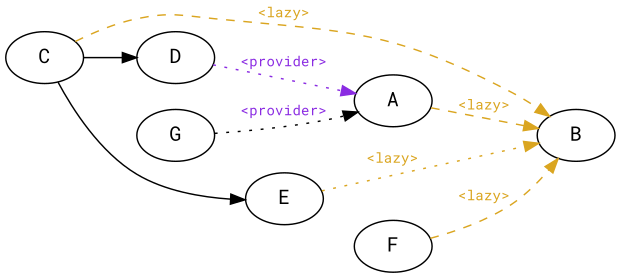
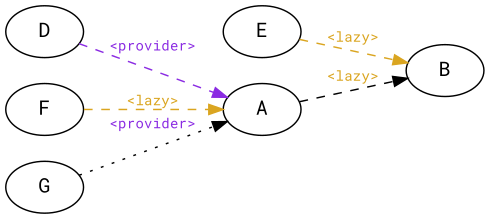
  digraph {
    concentrate=false
    fontname="Roboto Mono"
    rankdir=LR
    node [fontname="Roboto Mono"]
    edge [color=goldenrod fontcolor=goldenrod fontname="Roboto Mono" fontsize=10 style=dashed]
    n1 [label=A]
    n2 [label=B]
-   n3 [label=C]
    n4 [label=D]
    n5 [label=E]
    n6 [label=F]
    n7 [label=G]
-   n1 -> n2 [label="<lazy>"]
-   n3 -> n2 [label="<lazy>"]
-   n3 -> n4 [color="" fontcolor="" fontsize="" style=""]
-   n3 -> n5 [color="" fontcolor="" fontsize="" style=""]
-   n4 -> n1 [color=blueviolet fontcolor=blueviolet label="<provider>" style=dotted]
-   n5 -> n2 [label="<lazy>" style=dotted]
-   n6 -> n2 [label="<lazy>"]
+   n1 -> n2 [color=black label="<lazy>"]
+   n4 -> n1 [color=blueviolet fontcolor=blueviolet label="<provider>"]
+   n5 -> n2 [label="<lazy>"]
+   n6 -> n1 [label="<lazy>"]
    n7 -> n1 [color=black fontcolor=blueviolet label="<provider>" style=dotted]
  }
